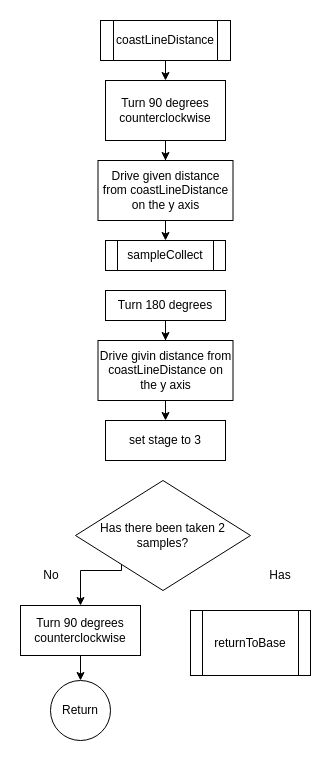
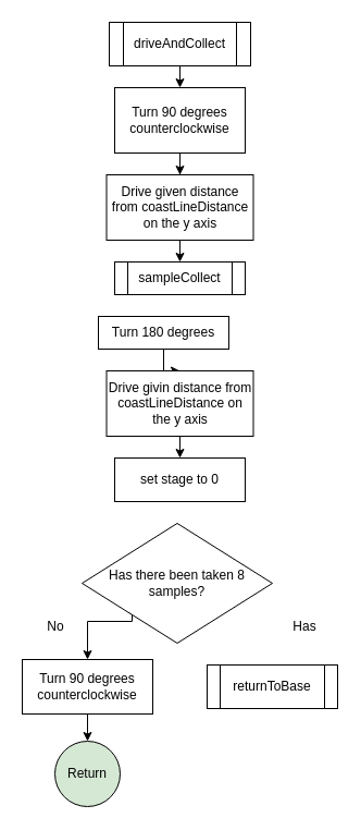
  <mxCell id="0" />
  <mxCell id="1" parent="0" />
  <mxCell id="2" style="edgeStyle=orthogonalEdgeStyle;rounded=0;orthogonalLoop=1;jettySize=auto;html=1;exitX=0.5;exitY=1;exitDx=0;exitDy=0;entryX=0.5;entryY=0;entryDx=0;entryDy=0;" edge="1" parent="1" source="3" target="5"><mxGeometry relative="1" as="geometry" /></mxCell>
- <mxCell id="3" value="coastLineDistance" style="shape=process;whiteSpace=wrap;html=1;backgroundOutline=1;" vertex="1" parent="1"><mxGeometry x="100" y="20" width="130" height="40" as="geometry" /></mxCell>
+ <mxCell id="3" value="driveAndCollect" style="shape=process;whiteSpace=wrap;html=1;backgroundOutline=1;" vertex="1" parent="1"><mxGeometry x="100" y="20" width="130" height="40" as="geometry" /></mxCell>
  <mxCell id="4" value="" style="edgeStyle=orthogonalEdgeStyle;rounded=0;orthogonalLoop=1;jettySize=auto;html=1;" edge="1" parent="1" source="5" target="7"><mxGeometry relative="1" as="geometry" /></mxCell>
  <mxCell id="5" value="Turn 90 degrees counterclockwise" style="rounded=0;whiteSpace=wrap;html=1;" vertex="1" parent="1"><mxGeometry x="105" y="80" width="120" height="60" as="geometry" /></mxCell>
  <mxCell id="6" style="edgeStyle=orthogonalEdgeStyle;rounded=0;orthogonalLoop=1;jettySize=auto;html=1;exitX=0.5;exitY=1;exitDx=0;exitDy=0;entryX=0.5;entryY=0;entryDx=0;entryDy=0;" edge="1" parent="1" source="7" target="8"><mxGeometry relative="1" as="geometry" /></mxCell>
  <mxCell id="7" value="Drive given distance from coastLineDistance on the y axis" style="rounded=0;whiteSpace=wrap;html=1;" vertex="1" parent="1"><mxGeometry x="97.5" y="160" width="135" height="60" as="geometry" /></mxCell>
  <mxCell id="8" value="sampleCollect" style="shape=process;whiteSpace=wrap;html=1;backgroundOutline=1;" vertex="1" parent="1"><mxGeometry x="105" y="240" width="120" height="30" as="geometry" /></mxCell>
  <mxCell id="9" value="" style="edgeStyle=orthogonalEdgeStyle;rounded=0;orthogonalLoop=1;jettySize=auto;html=1;" edge="1" parent="1" source="10" target="12"><mxGeometry relative="1" as="geometry" /></mxCell>
- <mxCell id="10" value="Turn 180 degrees" style="rounded=0;whiteSpace=wrap;html=1;" vertex="1" parent="1"><mxGeometry x="105" y="290" width="120" height="30" as="geometry" /></mxCell>
+ <mxCell id="10" value="Turn 180 degrees" style="rounded=0;whiteSpace=wrap;html=1;" vertex="1" parent="1"><mxGeometry x="90" y="290" width="120" height="30" as="geometry" /></mxCell>
  <mxCell id="11" style="edgeStyle=orthogonalEdgeStyle;rounded=0;orthogonalLoop=1;jettySize=auto;html=1;exitX=0.5;exitY=1;exitDx=0;exitDy=0;entryX=0.5;entryY=0;entryDx=0;entryDy=0;" edge="1" parent="1" source="12" target="22"><mxGeometry relative="1" as="geometry" /></mxCell>
  <mxCell id="12" value="Drive givin distance from coastLineDistance on the y axis" style="whiteSpace=wrap;html=1;rounded=0;" vertex="1" parent="1"><mxGeometry x="97.5" y="340" width="135" height="60" as="geometry" /></mxCell>
  <mxCell id="13" style="edgeStyle=orthogonalEdgeStyle;rounded=0;orthogonalLoop=1;jettySize=auto;html=1;exitX=0;exitY=1;exitDx=0;exitDy=0;entryX=0.5;entryY=0;entryDx=0;entryDy=0;" edge="1" parent="1" source="14" target="17"><mxGeometry relative="1" as="geometry"><Array as="points"><mxPoint x="121" y="570" /><mxPoint x="80" y="570" /></Array></mxGeometry></mxCell>
- <mxCell id="14" value="Has there been taken 2 samples?" style="rhombus;whiteSpace=wrap;html=1;" vertex="1" parent="1"><mxGeometry x="75" y="480" width="175" height="110" as="geometry" /></mxCell>
- <mxCell id="15" value="returnToBase" style="shape=process;whiteSpace=wrap;html=1;backgroundOutline=1;" vertex="1" parent="1"><mxGeometry x="190" y="610" width="120" height="65" as="geometry" /></mxCell>
+ <mxCell id="14" value="Has there been taken 8 samples?" style="rhombus;whiteSpace=wrap;html=1;" vertex="1" parent="1"><mxGeometry x="75" y="480" width="175" height="110" as="geometry" /></mxCell>
+ <mxCell id="15" value="returnToBase" style="shape=process;whiteSpace=wrap;html=1;backgroundOutline=1;" vertex="1" parent="1"><mxGeometry x="190" y="610" width="120" height="40" as="geometry" /></mxCell>
  <mxCell id="16" value="" style="edgeStyle=orthogonalEdgeStyle;rounded=0;orthogonalLoop=1;jettySize=auto;html=1;entryX=0.5;entryY=0;entryDx=0;entryDy=0;" edge="1" parent="1" source="17" target="21"><mxGeometry relative="1" as="geometry"><mxPoint x="80" y="680" as="targetPoint" /></mxGeometry></mxCell>
  <mxCell id="17" value="Turn 90 degrees counterclockwise" style="rounded=0;whiteSpace=wrap;html=1;" vertex="1" parent="1"><mxGeometry x="20" y="605" width="120" height="50" as="geometry" /></mxCell>
  <mxCell id="18" style="edgeStyle=orthogonalEdgeStyle;rounded=0;orthogonalLoop=1;jettySize=auto;html=1;exitX=0.5;exitY=1;exitDx=0;exitDy=0;" edge="1" parent="1" source="17" target="17"><mxGeometry relative="1" as="geometry" /></mxCell>
  <mxCell id="19" value="Has" style="text;html=1;strokeColor=none;fillColor=none;align=center;verticalAlign=middle;whiteSpace=wrap;rounded=0;" vertex="1" parent="1"><mxGeometry x="250" y="560" width="60" height="30" as="geometry" /></mxCell>
  <mxCell id="20" value="No" style="text;html=1;strokeColor=none;fillColor=none;align=center;verticalAlign=middle;whiteSpace=wrap;rounded=0;" vertex="1" parent="1"><mxGeometry x="21" y="560" width="60" height="30" as="geometry" /></mxCell>
- <mxCell id="21" value="Return" style="ellipse;whiteSpace=wrap;html=1;aspect=fixed;" vertex="1" parent="1"><mxGeometry x="50" y="680" width="60" height="60" as="geometry" /></mxCell>
- <mxCell id="22" value="set stage to 3" style="rounded=0;whiteSpace=wrap;html=1;" vertex="1" parent="1"><mxGeometry x="105" y="420" width="120" height="40" as="geometry" /></mxCell>
+ <mxCell id="21" value="Return" style="ellipse;whiteSpace=wrap;html=1;aspect=fixed;fillColor=#d5e8d4;" vertex="1" parent="1"><mxGeometry x="50" y="680" width="60" height="60" as="geometry" /></mxCell>
+ <mxCell id="22" value="set stage to 0" style="rounded=0;whiteSpace=wrap;html=1;" vertex="1" parent="1"><mxGeometry x="105" y="420" width="120" height="40" as="geometry" /></mxCell>
